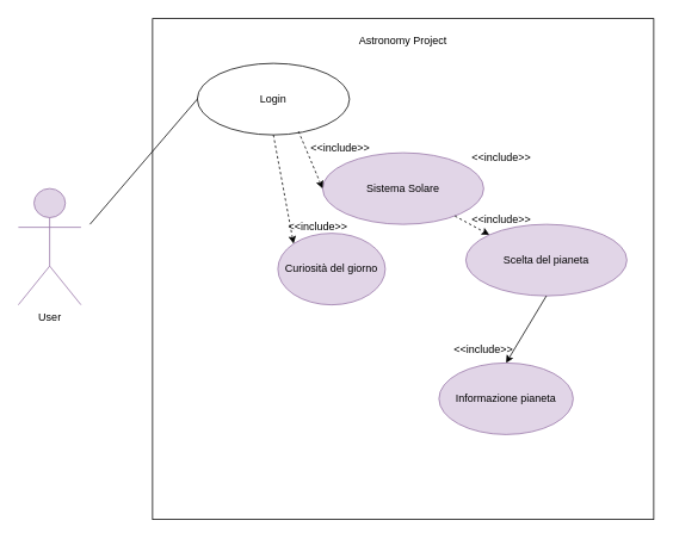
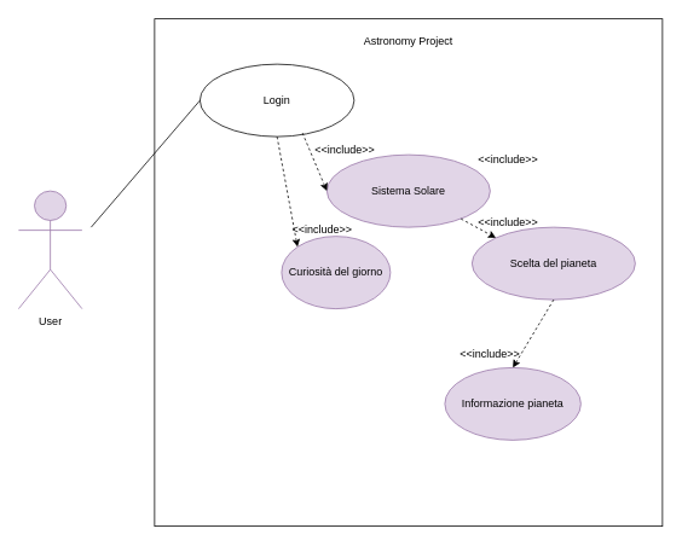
  <mxCell id="0" />
  <mxCell id="1" parent="0" />
  <mxCell id="2" value="" style="whiteSpace=wrap;html=1;aspect=fixed;" parent="1" vertex="1"><mxGeometry x="170" y="20" width="560" height="560" as="geometry" /></mxCell>
  <mxCell id="3" value="Astronomy Project" style="text;html=1;align=center;verticalAlign=middle;whiteSpace=wrap;rounded=0;" parent="1" vertex="1"><mxGeometry x="390" y="30" width="120" height="30" as="geometry" /></mxCell>
  <mxCell id="4" value="Login" style="ellipse;whiteSpace=wrap;html=1;" parent="1" vertex="1"><mxGeometry x="220" y="70" width="170" height="80" as="geometry" /></mxCell>
  <mxCell id="5" value="Sistema Solare" style="ellipse;whiteSpace=wrap;html=1;fillColor=#e1d5e7;strokeColor=#9673a6;" parent="1" vertex="1"><mxGeometry x="360" y="170" width="180" height="80" as="geometry" /></mxCell>
  <mxCell id="6" value="Scelta del pianeta" style="ellipse;whiteSpace=wrap;html=1;fillColor=#e1d5e7;strokeColor=#9673a6;" parent="1" vertex="1"><mxGeometry x="520" y="250" width="180" height="80" as="geometry" /></mxCell>
  <mxCell id="7" value="Informazione pianeta" style="ellipse;whiteSpace=wrap;html=1;fillColor=#e1d5e7;strokeColor=#9673a6;" parent="1" vertex="1"><mxGeometry x="490" y="405" width="150" height="80" as="geometry" /></mxCell>
  <mxCell id="8" value="Curiosità del giorno" style="ellipse;whiteSpace=wrap;html=1;fillColor=#e1d5e7;strokeColor=#9673a6;" parent="1" vertex="1"><mxGeometry x="310" y="260" width="120" height="80" as="geometry" /></mxCell>
  <mxCell id="9" value="User" style="shape=umlActor;verticalLabelPosition=bottom;verticalAlign=top;html=1;outlineConnect=0;fillColor=#e1d5e7;strokeColor=#9673a6;" parent="1" vertex="1"><mxGeometry x="20" y="210" width="70" height="130" as="geometry" /></mxCell>
  <mxCell id="10" value="" style="endArrow=none;html=1;rounded=0;entryX=0;entryY=0.5;entryDx=0;entryDy=0;" parent="1" target="4" edge="1"><mxGeometry width="50" height="50" relative="1" as="geometry"><mxPoint x="100" y="250" as="sourcePoint" /><mxPoint x="150" y="100" as="targetPoint" /></mxGeometry></mxCell>
  <mxCell id="11" value="" style="endArrow=classic;html=1;rounded=0;entryX=0;entryY=0;entryDx=0;entryDy=0;dashed=1;" parent="1" source="5" target="6" edge="1"><mxGeometry width="50" height="50" relative="1" as="geometry"><mxPoint x="510" y="246" as="sourcePoint" /><mxPoint x="553" y="200" as="targetPoint" /></mxGeometry></mxCell>
- <mxCell id="12" value="" style="endArrow=classic;html=1;rounded=0;dashed=0;exitX=0.5;exitY=1;exitDx=0;exitDy=0;entryX=0.5;entryY=0;entryDx=0;entryDy=0;" parent="1" source="6" target="7" edge="1"><mxGeometry width="50" height="50" relative="1" as="geometry"><mxPoint x="617.5" y="330" as="sourcePoint" /><mxPoint x="620" y="430" as="targetPoint" /></mxGeometry></mxCell>
+ <mxCell id="12" value="" style="endArrow=classic;html=1;rounded=0;dashed=1;exitX=0.5;exitY=1;exitDx=0;exitDy=0;entryX=0.5;entryY=0;entryDx=0;entryDy=0;" parent="1" source="6" target="7" edge="1"><mxGeometry width="50" height="50" relative="1" as="geometry"><mxPoint x="617.5" y="330" as="sourcePoint" /><mxPoint x="620" y="430" as="targetPoint" /></mxGeometry></mxCell>
  <mxCell id="13" value="" style="endArrow=classic;html=1;rounded=0;entryX=0;entryY=0.5;entryDx=0;entryDy=0;exitX=0.665;exitY=0.95;exitDx=0;exitDy=0;exitPerimeter=0;dashed=1;endFill=1;" parent="1" source="4" target="5" edge="1"><mxGeometry width="50" height="50" relative="1" as="geometry"><mxPoint x="100" y="160" as="sourcePoint" /><mxPoint x="160" y="120" as="targetPoint" /></mxGeometry></mxCell>
  <mxCell id="14" value="" style="endArrow=classic;html=1;rounded=0;entryX=0;entryY=0;entryDx=0;entryDy=0;exitX=0.5;exitY=1;exitDx=0;exitDy=0;dashed=1;endFill=1;" parent="1" source="4" target="8" edge="1"><mxGeometry width="50" height="50" relative="1" as="geometry"><mxPoint x="100" y="180" as="sourcePoint" /><mxPoint x="150" y="160" as="targetPoint" /></mxGeometry></mxCell>
  <mxCell id="15" value="&amp;lt;&amp;lt;include&amp;gt;&amp;gt;" style="text;html=1;align=center;verticalAlign=middle;whiteSpace=wrap;rounded=0;" parent="1" vertex="1"><mxGeometry x="330" y="245" width="50" height="15" as="geometry" /></mxCell>
  <mxCell id="16" value="&amp;lt;&amp;lt;include&amp;gt;&amp;gt;" style="text;html=1;align=center;verticalAlign=middle;whiteSpace=wrap;rounded=0;" parent="1" vertex="1"><mxGeometry x="350" y="150" width="60" height="30" as="geometry" /></mxCell>
  <mxCell id="17" value="&amp;lt;&amp;lt;include&amp;gt;&amp;gt;" style="text;html=1;align=center;verticalAlign=middle;whiteSpace=wrap;rounded=0;" parent="1" vertex="1"><mxGeometry x="530" y="160" width="60" height="30" as="geometry" /></mxCell>
  <mxCell id="18" value="&amp;lt;&amp;lt;include&amp;gt;&amp;gt;" style="text;html=1;align=center;verticalAlign=middle;whiteSpace=wrap;rounded=0;" parent="1" vertex="1"><mxGeometry x="530" y="230" width="60" height="30" as="geometry" /></mxCell>
  <mxCell id="19" value="&amp;lt;&amp;lt;include&amp;gt;&amp;gt;" style="text;html=1;align=center;verticalAlign=middle;whiteSpace=wrap;rounded=0;" parent="1" vertex="1"><mxGeometry x="510" y="375" width="60" height="30" as="geometry" /></mxCell>
